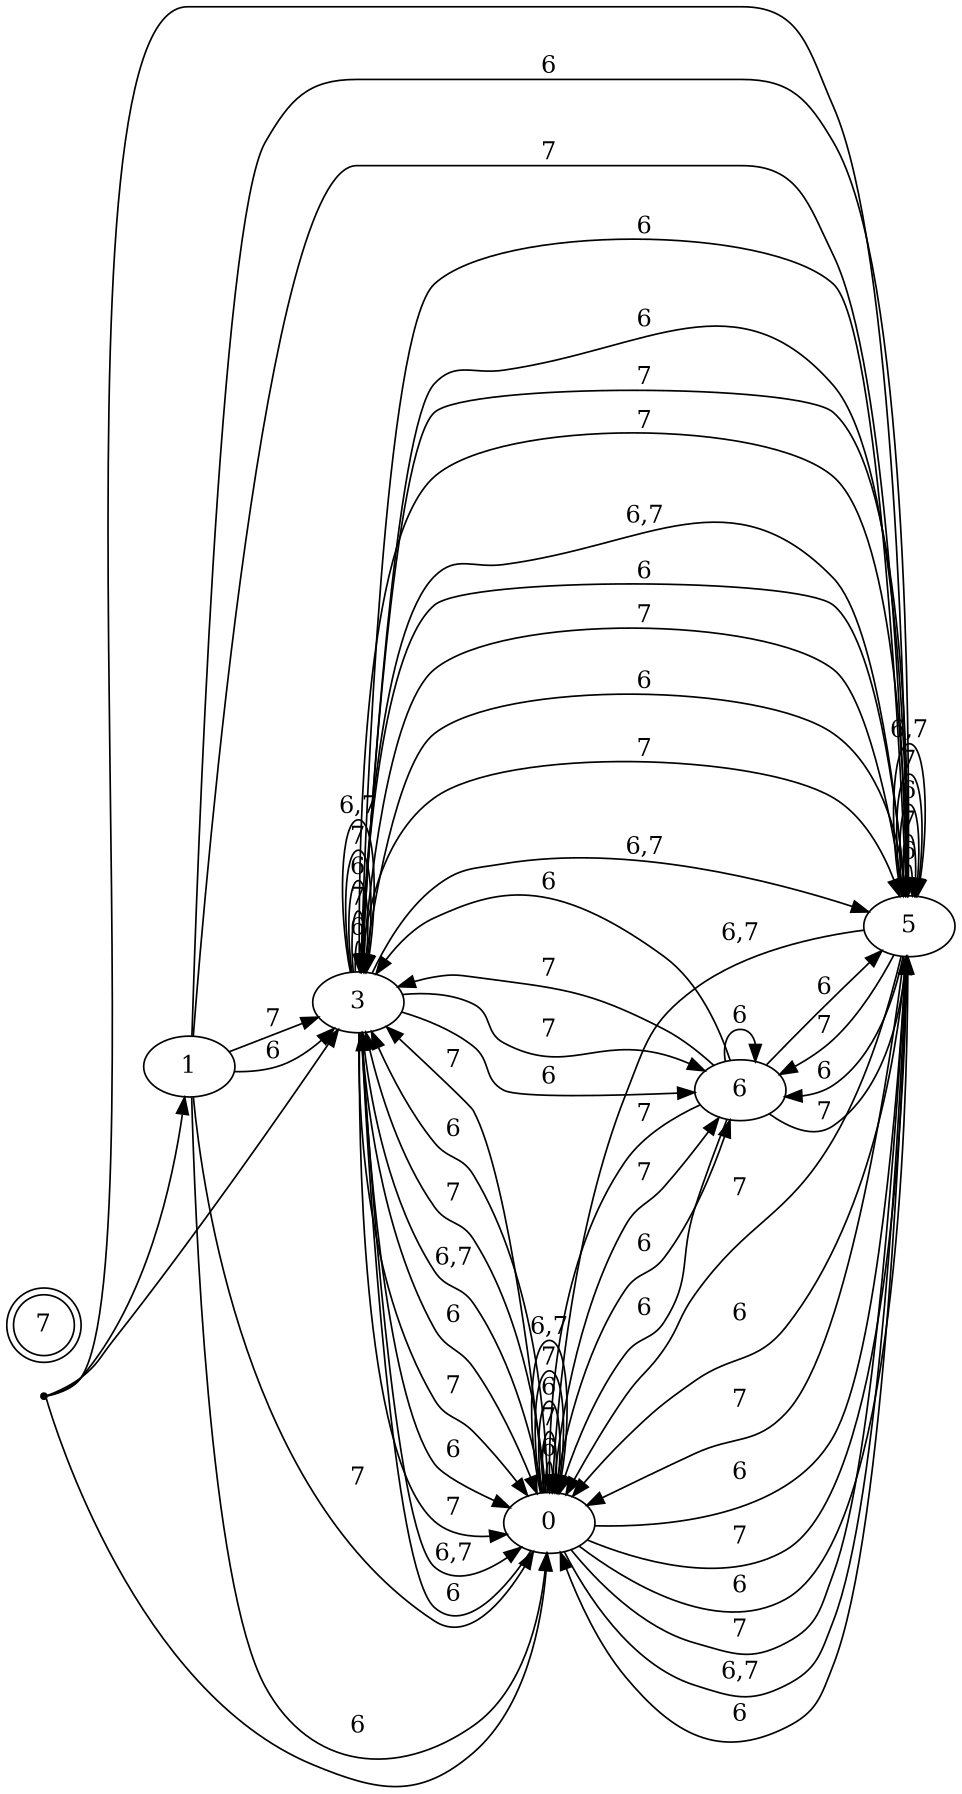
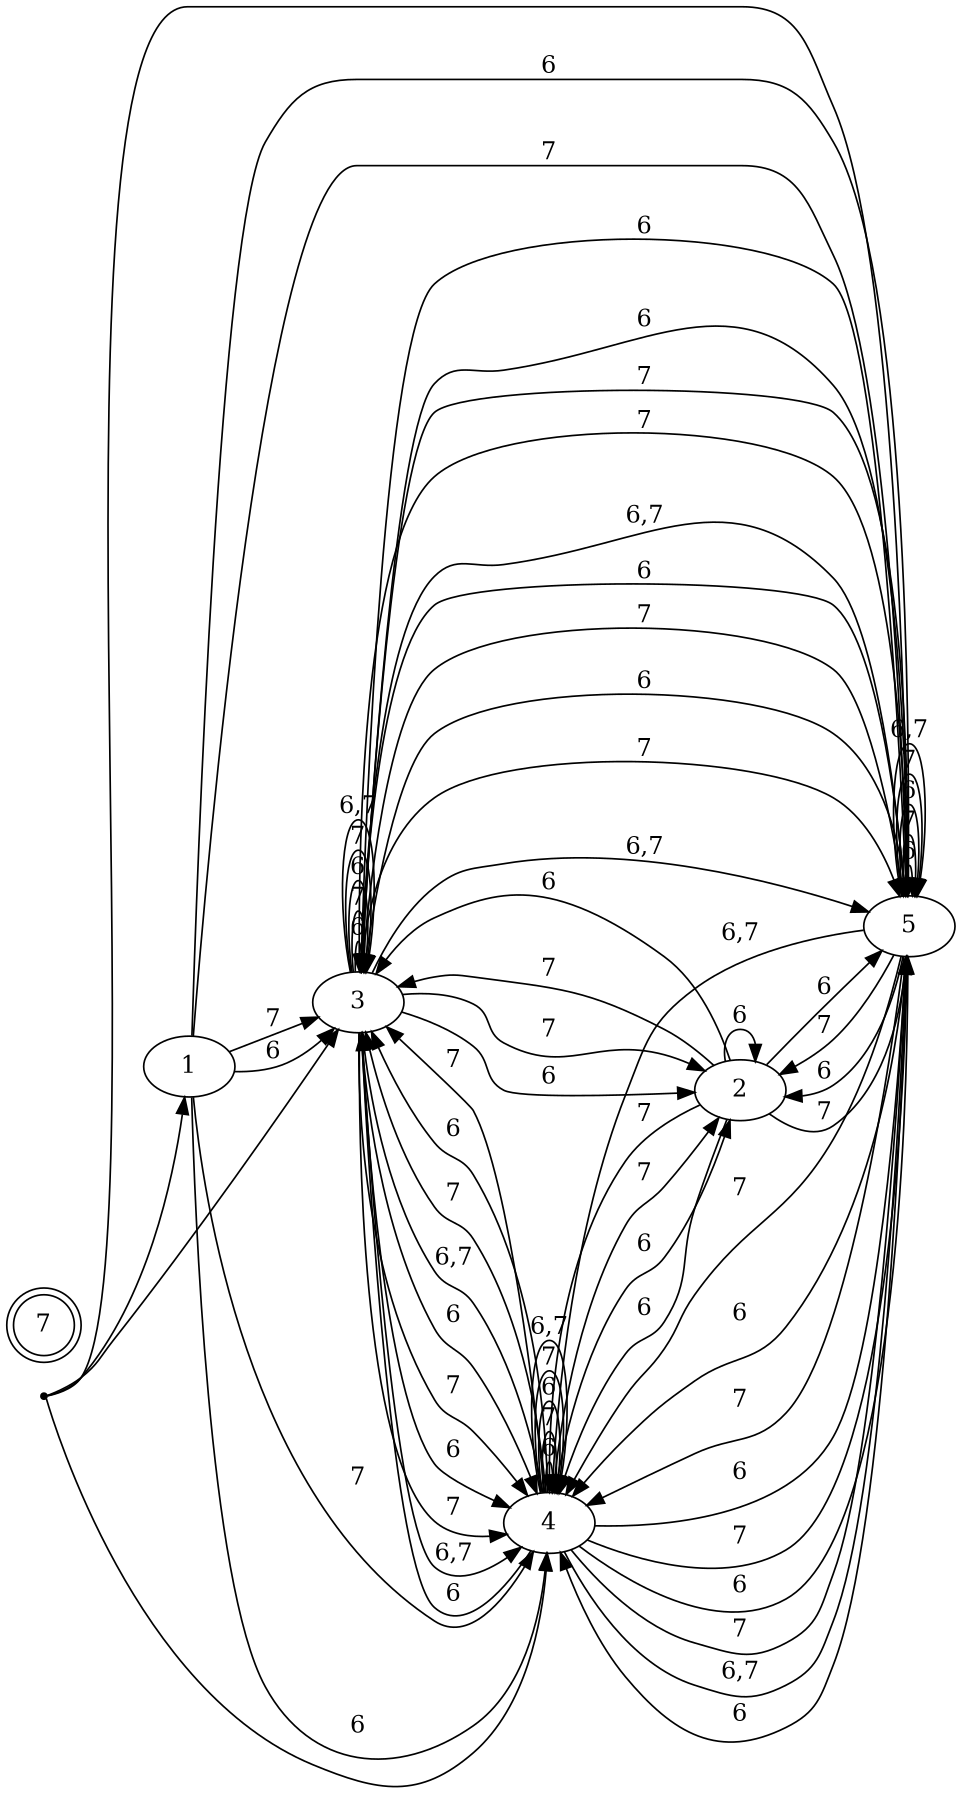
  digraph {
    rankdir=LR
    inic [shape=point]
    1
    3
-   4 [label=0]
+   4
    5
-   2 [label=6]
+   2
    7 [shape=doublecircle]
    inic -> 1
    inic -> 3
    inic -> 4
    inic -> 5
    1 -> 3 [label=6]
    1 -> 3 [label=7]
    1 -> 4 [label=6]
    1 -> 4 [label=7]
    1 -> 5 [label=6]
    1 -> 5 [label=7]
    3 -> 3 [label=6]
    3 -> 3 [label=7]
    3 -> 3 [label=6]
    3 -> 3 [label=7]
    3 -> 3 [label="6,7"]
    3 -> 4 [label=6]
    3 -> 4 [label=7]
    3 -> 4 [label=6]
    3 -> 4 [label=7]
    3 -> 4 [label="6,7"]
    3 -> 5 [label=6]
    3 -> 5 [label=7]
    3 -> 5 [label=6]
    3 -> 5 [label=7]
    3 -> 5 [label="6,7"]
    3 -> 2 [label=7]
    3 -> 2 [label=6]
    4 -> 3 [label=6]
    4 -> 3 [label=7]
    4 -> 3 [label=6]
    4 -> 3 [label=7]
    4 -> 3 [label="6,7"]
    4 -> 4 [label=6]
    4 -> 4 [label=7]
    4 -> 4 [label=6]
    4 -> 4 [label=7]
    4 -> 4 [label="6,7"]
    4 -> 5 [label=6]
    4 -> 5 [label=7]
    4 -> 5 [label=6]
    4 -> 5 [label=7]
    4 -> 5 [label="6,7"]
    4 -> 2 [label=7]
    4 -> 2 [label=6]
    5 -> 3 [label=6]
    5 -> 3 [label=7]
    5 -> 3 [label=6]
    5 -> 3 [label=7]
    5 -> 3 [label="6,7"]
    5 -> 4 [label=6]
    5 -> 4 [label=7]
    5 -> 4 [label=6]
    5 -> 4 [label=7]
    5 -> 4 [label="6,7"]
    5 -> 5 [label=6]
    5 -> 5 [label=7]
    5 -> 5 [label=6]
    5 -> 5 [label=7]
    5 -> 5 [label="6,7"]
    5 -> 2 [label=7]
    5 -> 2 [label=6]
    2 -> 3 [label=6]
    2 -> 3 [label=7]
    2 -> 4 [label=6]
    2 -> 4 [label=7]
    2 -> 5 [label=6]
    2 -> 5 [label=7]
    2 -> 2 [label=6]
  }
